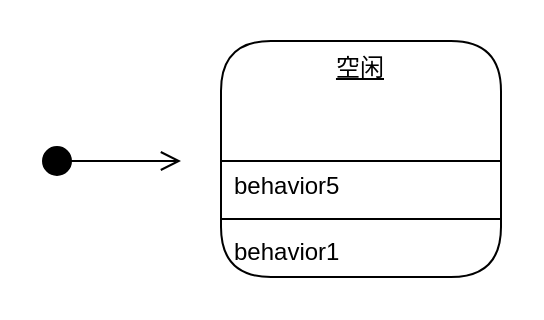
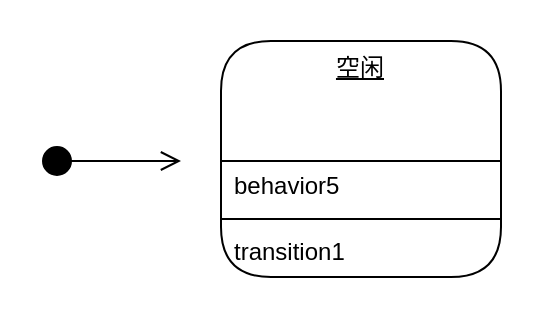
  <mxCell id="0" />
  <mxCell id="1" parent="0" />
  <mxCell id="2" value="" style="html=1;verticalAlign=bottom;startArrow=circle;startFill=1;endArrow=open;startSize=6;endSize=8;curved=0;rounded=0;" edge="1" parent="1"><mxGeometry width="80" relative="1" as="geometry"><mxPoint x="20" y="80" as="sourcePoint" /><mxPoint x="90" y="80" as="targetPoint" /></mxGeometry></mxCell>
  <mxCell id="3" value="空闲" style="swimlane;fontStyle=4;align=center;verticalAlign=top;childLayout=stackLayout;horizontal=1;startSize=60;horizontalStack=0;resizeParent=1;resizeParentMax=0;resizeLast=0;collapsible=0;marginBottom=0;html=1;rounded=1;absoluteArcSize=1;arcSize=50;whiteSpace=wrap;" vertex="1" parent="1"><mxGeometry x="110" y="20" width="140" height="118" as="geometry" /></mxCell>
  <mxCell id="4" value="behavior5" style="fillColor=none;strokeColor=none;align=left;verticalAlign=middle;spacingLeft=5;whiteSpace=wrap;html=1;" vertex="1" parent="3"><mxGeometry y="60" width="140" height="25" as="geometry" /></mxCell>
  <mxCell id="5" value="" style="line;strokeWidth=1;fillColor=none;align=left;verticalAlign=middle;spacingTop=-1;spacingLeft=3;spacingRight=3;rotatable=0;labelPosition=right;points=[];portConstraint=eastwest;" vertex="1" parent="3"><mxGeometry y="85" width="140" height="8" as="geometry" /></mxCell>
- <mxCell id="6" value="behavior1" style="fillColor=none;strokeColor=none;align=left;verticalAlign=middle;spacingLeft=5;whiteSpace=wrap;html=1;" vertex="1" parent="3"><mxGeometry y="93" width="140" height="25" as="geometry" /></mxCell>
+ <mxCell id="6" value="transition1" style="fillColor=none;strokeColor=none;align=left;verticalAlign=middle;spacingLeft=5;whiteSpace=wrap;html=1;" vertex="1" parent="3"><mxGeometry y="93" width="140" height="25" as="geometry" /></mxCell>
